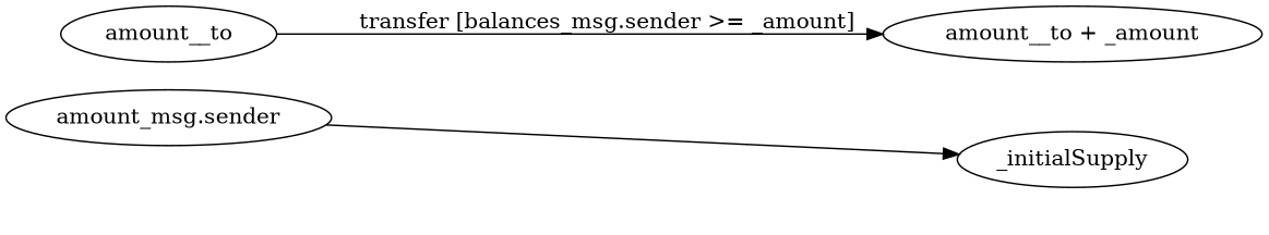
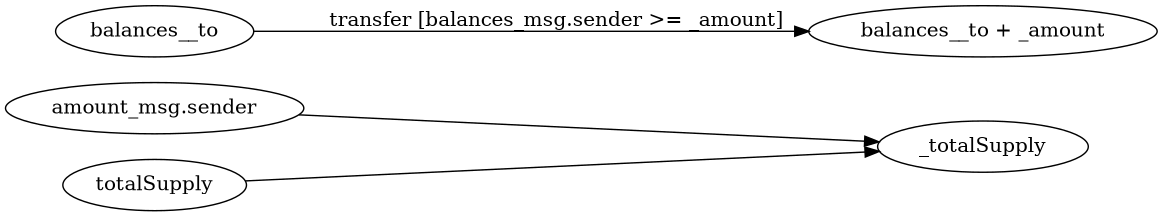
  digraph {
    rankdir=LR
    n1 [label="amount_msg.sender"]
-   _initialSupply
-   balances__to [label=amount__to]
-   "balances__to + _amount" [label="amount__to + _amount"]
+   _initialSupply [label=_totalSupply]
+   totalSupply
+   balances__to
+   "balances__to + _amount"
    n1 -> _initialSupply
+   totalSupply -> _initialSupply
    balances__to -> "balances__to + _amount" [label="transfer [balances_msg.sender >= _amount]"]
  }
